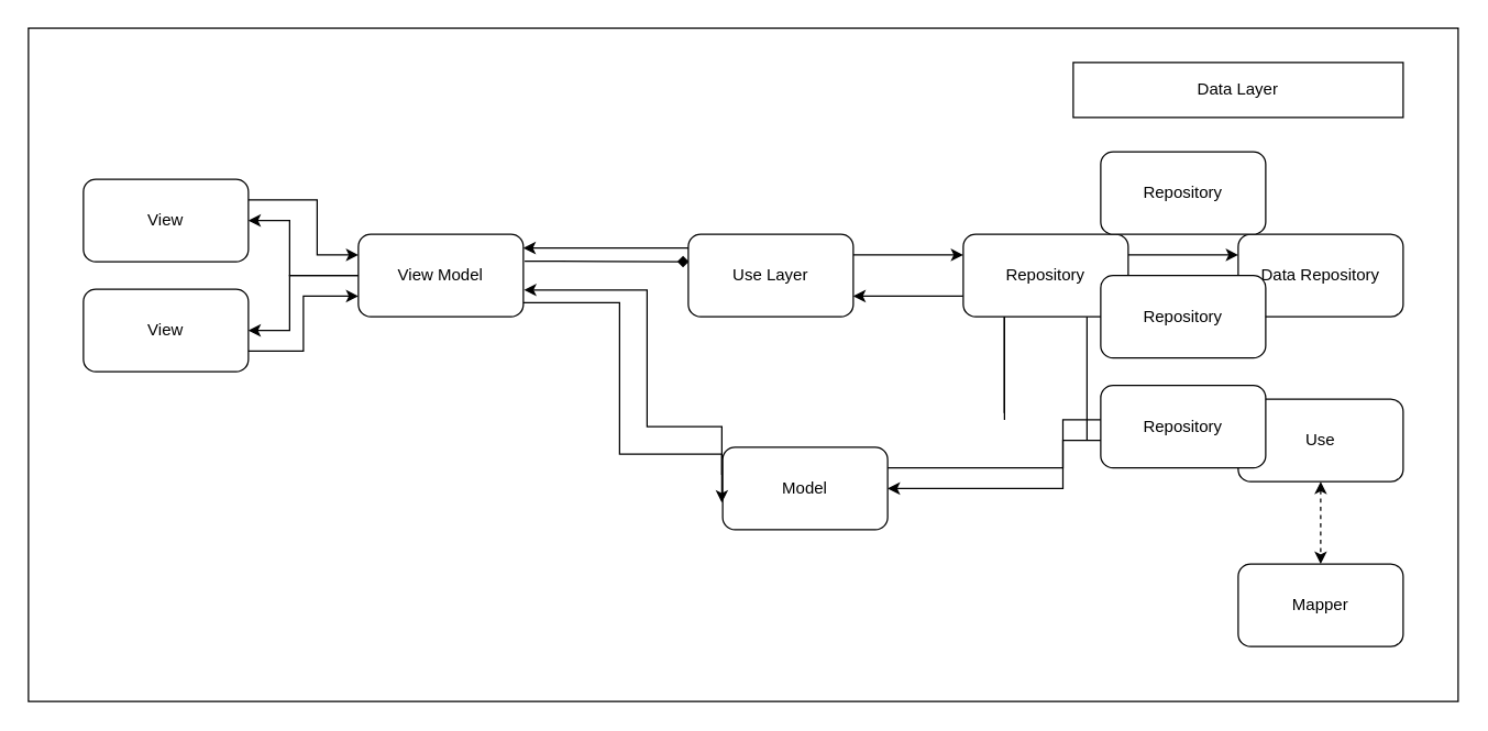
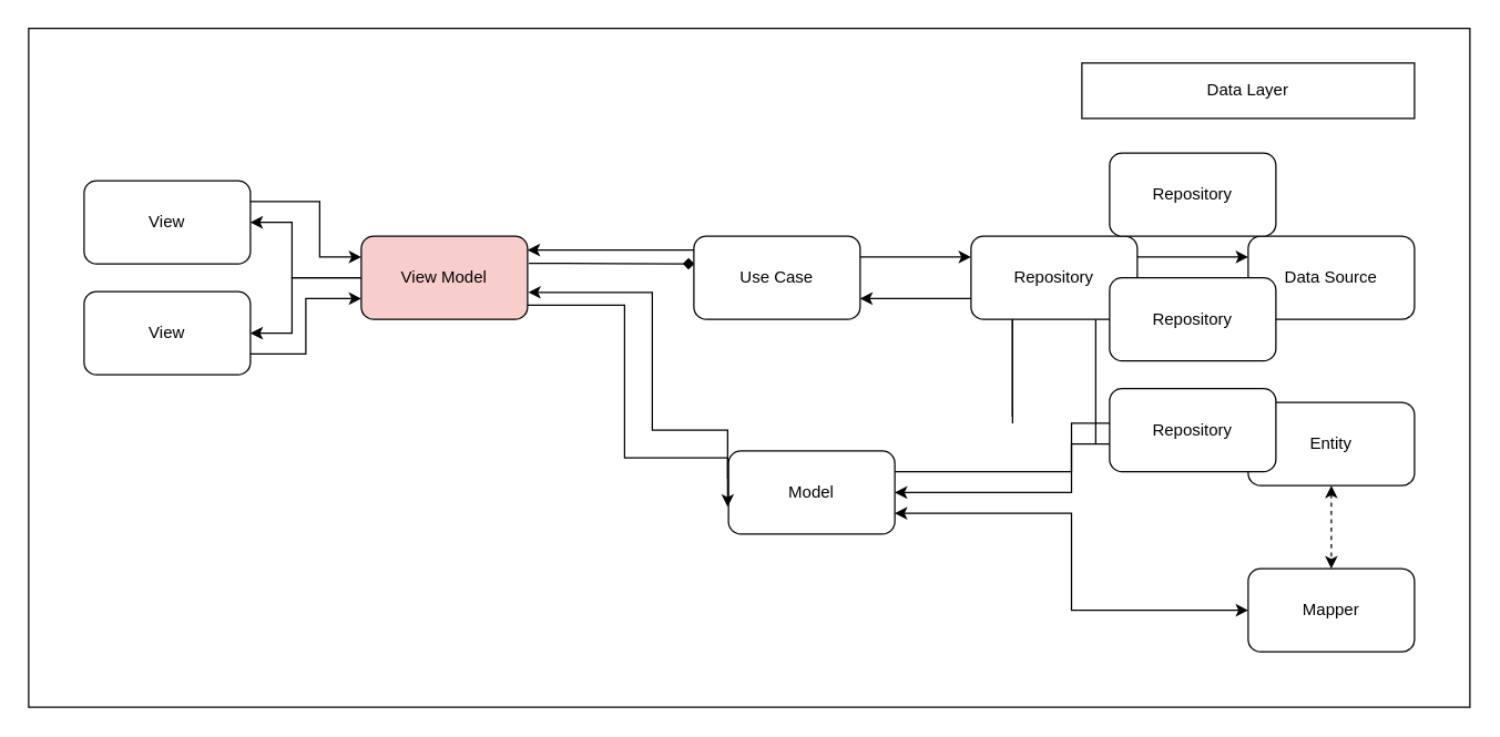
  <mxCell id="0" />
  <mxCell id="1" parent="0" />
  <mxCell id="2" value="" style="rounded=0;whiteSpace=wrap;html=1;" vertex="1" parent="1"><mxGeometry x="20" y="20" width="1040" height="490" as="geometry" /></mxCell>
  <mxCell id="3" style="edgeStyle=orthogonalEdgeStyle;rounded=0;orthogonalLoop=1;jettySize=auto;html=1;exitX=1;exitY=0.25;exitDx=0;exitDy=0;entryX=0;entryY=0.25;entryDx=0;entryDy=0;" edge="1" parent="1" source="4" target="8"><mxGeometry relative="1" as="geometry"><Array as="points"><mxPoint x="230" y="145" /><mxPoint x="230" y="185" /></Array></mxGeometry></mxCell>
  <mxCell id="4" value="View" style="rounded=1;whiteSpace=wrap;html=1;" vertex="1" parent="1"><mxGeometry x="60" y="130" width="120" height="60" as="geometry" /></mxCell>
  <mxCell id="5" style="edgeStyle=orthogonalEdgeStyle;rounded=0;orthogonalLoop=1;jettySize=auto;html=1;exitX=0;exitY=0.5;exitDx=0;exitDy=0;entryX=1;entryY=0.5;entryDx=0;entryDy=0;" edge="1" parent="1" source="8" target="4"><mxGeometry relative="1" as="geometry"><Array as="points"><mxPoint x="210" y="200" /><mxPoint x="210" y="160" /></Array></mxGeometry></mxCell>
  <mxCell id="6" style="edgeStyle=orthogonalEdgeStyle;rounded=0;orthogonalLoop=1;jettySize=auto;html=1;exitX=0;exitY=0.5;exitDx=0;exitDy=0;entryX=1;entryY=0.5;entryDx=0;entryDy=0;" edge="1" parent="1" source="8" target="20"><mxGeometry relative="1" as="geometry"><Array as="points"><mxPoint x="210" y="200" /><mxPoint x="210" y="240" /></Array></mxGeometry></mxCell>
  <mxCell id="7" style="edgeStyle=orthogonalEdgeStyle;rounded=0;orthogonalLoop=1;jettySize=auto;html=1;exitX=1.008;exitY=0.328;exitDx=0;exitDy=0;entryX=0.003;entryY=0.333;entryDx=0;entryDy=0;exitPerimeter=0;entryPerimeter=0;endArrow=diamond;" edge="1" parent="1" source="8" target="11"><mxGeometry relative="1" as="geometry" /></mxCell>
- <mxCell id="8" value="View Model" style="rounded=1;whiteSpace=wrap;html=1;" vertex="1" parent="1"><mxGeometry x="260" y="170" width="120" height="60" as="geometry" /></mxCell>
+ <mxCell id="8" value="View Model" style="rounded=1;whiteSpace=wrap;html=1;fillColor=#f8cecc;" vertex="1" parent="1"><mxGeometry x="260" y="170" width="120" height="60" as="geometry" /></mxCell>
  <mxCell id="9" style="edgeStyle=orthogonalEdgeStyle;rounded=0;orthogonalLoop=1;jettySize=auto;html=1;exitX=0.003;exitY=0.19;exitDx=0;exitDy=0;exitPerimeter=0;" edge="1" parent="1" source="11"><mxGeometry relative="1" as="geometry"><mxPoint x="380" y="180" as="targetPoint" /><Array as="points"><mxPoint x="500" y="180" /><mxPoint x="380" y="180" /></Array></mxGeometry></mxCell>
  <mxCell id="10" style="edgeStyle=orthogonalEdgeStyle;rounded=0;orthogonalLoop=1;jettySize=auto;html=1;exitX=1;exitY=0.25;exitDx=0;exitDy=0;entryX=0;entryY=0.25;entryDx=0;entryDy=0;" edge="1" parent="1" source="11" target="15"><mxGeometry relative="1" as="geometry" /></mxCell>
- <mxCell id="11" value="Use Layer" style="rounded=1;whiteSpace=wrap;html=1;" vertex="1" parent="1"><mxGeometry x="500" y="170" width="120" height="60" as="geometry" /></mxCell>
+ <mxCell id="11" value="Use Case" style="rounded=1;whiteSpace=wrap;html=1;" vertex="1" parent="1"><mxGeometry x="500" y="170" width="120" height="60" as="geometry" /></mxCell>
  <mxCell id="12" style="edgeStyle=orthogonalEdgeStyle;rounded=0;orthogonalLoop=1;jettySize=auto;html=1;exitX=1;exitY=0.25;exitDx=0;exitDy=0;entryX=0;entryY=0.25;entryDx=0;entryDy=0;" edge="1" parent="1" source="15" target="27"><mxGeometry relative="1" as="geometry" /></mxCell>
  <mxCell id="13" style="edgeStyle=orthogonalEdgeStyle;rounded=0;orthogonalLoop=1;jettySize=auto;html=1;exitX=0;exitY=0.75;exitDx=0;exitDy=0;entryX=1;entryY=0.75;entryDx=0;entryDy=0;" edge="1" parent="1" source="15" target="11"><mxGeometry relative="1" as="geometry" /></mxCell>
  <mxCell id="14" style="edgeStyle=orthogonalEdgeStyle;rounded=0;orthogonalLoop=1;jettySize=auto;html=1;exitX=0.25;exitY=1;exitDx=0;exitDy=0;endArrow=none;endFill=0;strokeWidth=1;" edge="1" parent="1" source="15"><mxGeometry relative="1" as="geometry"><mxPoint x="730" y="300" as="targetPoint" /></mxGeometry></mxCell>
  <mxCell id="15" value="Repository" style="rounded=1;whiteSpace=wrap;html=1;" vertex="1" parent="1"><mxGeometry x="700" y="170" width="120" height="60" as="geometry" /></mxCell>
  <mxCell id="16" style="edgeStyle=orthogonalEdgeStyle;rounded=0;orthogonalLoop=1;jettySize=auto;html=1;entryX=1.004;entryY=0.675;entryDx=0;entryDy=0;entryPerimeter=0;exitX=-0.005;exitY=0.336;exitDx=0;exitDy=0;exitPerimeter=0;" edge="1" parent="1" source="18" target="8"><mxGeometry relative="1" as="geometry"><mxPoint x="490" y="310" as="sourcePoint" /><mxPoint x="430" y="210" as="targetPoint" /><Array as="points"><mxPoint x="470" y="310" /><mxPoint x="470" y="211" /></Array></mxGeometry></mxCell>
  <mxCell id="17" style="edgeStyle=orthogonalEdgeStyle;rounded=0;orthogonalLoop=1;jettySize=auto;html=1;exitX=1;exitY=0.25;exitDx=0;exitDy=0;entryX=0;entryY=0.25;entryDx=0;entryDy=0;" edge="1" parent="1" source="18" target="25"><mxGeometry relative="1" as="geometry" /></mxCell>
  <mxCell id="18" value="Model" style="rounded=1;whiteSpace=wrap;html=1;" vertex="1" parent="1"><mxGeometry x="525" y="325" width="120" height="60" as="geometry" /></mxCell>
  <mxCell id="19" style="edgeStyle=orthogonalEdgeStyle;rounded=0;orthogonalLoop=1;jettySize=auto;html=1;exitX=1;exitY=0.75;exitDx=0;exitDy=0;entryX=0;entryY=0.75;entryDx=0;entryDy=0;" edge="1" parent="1" source="20" target="8"><mxGeometry relative="1" as="geometry" /></mxCell>
  <mxCell id="20" value="View" style="rounded=1;whiteSpace=wrap;html=1;" vertex="1" parent="1"><mxGeometry x="60" y="210" width="120" height="60" as="geometry" /></mxCell>
+ <mxCell id="21" style="edgeStyle=orthogonalEdgeStyle;rounded=0;orthogonalLoop=1;jettySize=auto;html=1;exitX=0;exitY=0.5;exitDx=0;exitDy=0;entryX=1;entryY=0.75;entryDx=0;entryDy=0;endArrow=classic;endFill=1;startArrow=classic;startFill=1;" edge="1" parent="1" source="22" target="18"><mxGeometry relative="1" as="geometry" /></mxCell>
  <mxCell id="22" value="Mapper" style="rounded=1;whiteSpace=wrap;html=1;" vertex="1" parent="1"><mxGeometry x="900" y="410" width="120" height="60" as="geometry" /></mxCell>
  <mxCell id="23" style="edgeStyle=orthogonalEdgeStyle;rounded=0;orthogonalLoop=1;jettySize=auto;html=1;exitX=0;exitY=0.5;exitDx=0;exitDy=0;entryX=1;entryY=0.5;entryDx=0;entryDy=0;" edge="1" parent="1" source="25" target="18"><mxGeometry relative="1" as="geometry" /></mxCell>
  <mxCell id="24" style="edgeStyle=orthogonalEdgeStyle;rounded=0;orthogonalLoop=1;jettySize=auto;html=1;exitX=0.5;exitY=1;exitDx=0;exitDy=0;entryX=0.5;entryY=0;entryDx=0;entryDy=0;endArrow=classic;endFill=1;startArrow=classic;startFill=1;dashed=1;" edge="1" parent="1" source="25" target="22"><mxGeometry relative="1" as="geometry" /></mxCell>
- <mxCell id="25" value="Use" style="rounded=1;whiteSpace=wrap;html=1;" vertex="1" parent="1"><mxGeometry x="900" y="290" width="120" height="60" as="geometry" /></mxCell>
+ <mxCell id="25" value="Entity" style="rounded=1;whiteSpace=wrap;html=1;" vertex="1" parent="1"><mxGeometry x="900" y="290" width="120" height="60" as="geometry" /></mxCell>
  <mxCell id="26" style="edgeStyle=orthogonalEdgeStyle;rounded=0;orthogonalLoop=1;jettySize=auto;html=1;exitX=0;exitY=0.75;exitDx=0;exitDy=0;entryX=1;entryY=0.75;entryDx=0;entryDy=0;" edge="1" parent="1" source="27" target="15"><mxGeometry relative="1" as="geometry" /></mxCell>
- <mxCell id="27" value="Data Repository" style="rounded=1;whiteSpace=wrap;html=1;" vertex="1" parent="1"><mxGeometry x="900" y="170" width="120" height="60" as="geometry" /></mxCell>
+ <mxCell id="27" value="Data Source" style="rounded=1;whiteSpace=wrap;html=1;" vertex="1" parent="1"><mxGeometry x="900" y="170" width="120" height="60" as="geometry" /></mxCell>
  <mxCell id="28" style="edgeStyle=orthogonalEdgeStyle;rounded=0;orthogonalLoop=1;jettySize=auto;html=1;exitX=0.75;exitY=1;exitDx=0;exitDy=0;endArrow=none;endFill=0;strokeWidth=1;" edge="1" parent="1" source="15"><mxGeometry relative="1" as="geometry"><mxPoint x="740" y="240" as="sourcePoint" /><mxPoint x="790" y="320" as="targetPoint" /></mxGeometry></mxCell>
  <mxCell id="29" style="edgeStyle=orthogonalEdgeStyle;rounded=0;orthogonalLoop=1;jettySize=auto;html=1;exitX=0.25;exitY=1;exitDx=0;exitDy=0;endArrow=none;endFill=0;strokeWidth=1;" edge="1" parent="1" source="15"><mxGeometry relative="1" as="geometry"><mxPoint x="730" y="230" as="sourcePoint" /><mxPoint x="730" y="305" as="targetPoint" /></mxGeometry></mxCell>
  <mxCell id="30" style="edgeStyle=orthogonalEdgeStyle;rounded=0;orthogonalLoop=1;jettySize=auto;html=1;exitX=0.25;exitY=1;exitDx=0;exitDy=0;endArrow=none;endFill=0;strokeWidth=1;" edge="1" parent="1" source="15"><mxGeometry relative="1" as="geometry"><mxPoint x="730" y="230" as="sourcePoint" /><mxPoint x="730" y="300" as="targetPoint" /></mxGeometry></mxCell>
  <mxCell id="31" style="edgeStyle=orthogonalEdgeStyle;rounded=0;orthogonalLoop=1;jettySize=auto;html=1;strokeWidth=1;startArrow=none;startFill=0;endArrow=classic;endFill=1;exitX=1;exitY=0.83;exitDx=0;exitDy=0;exitPerimeter=0;entryX=-0.005;entryY=0.673;entryDx=0;entryDy=0;entryPerimeter=0;" edge="1" parent="1" source="8" target="18"><mxGeometry relative="1" as="geometry"><mxPoint x="410" y="250" as="sourcePoint" /><mxPoint x="480" y="330" as="targetPoint" /><Array as="points"><mxPoint x="450" y="220" /><mxPoint x="450" y="330" /></Array></mxGeometry></mxCell>
  <mxCell id="32" value="Data Layer" style="rounded=0;whiteSpace=wrap;html=1;" vertex="1" parent="1"><mxGeometry x="780" y="45" width="240" height="40" as="geometry" /></mxCell>
  <mxCell id="33" value="Repository" style="rounded=1;whiteSpace=wrap;html=1;" vertex="1" parent="1"><mxGeometry x="800" y="110" width="120" height="60" as="geometry" /></mxCell>
  <mxCell id="34" value="Repository" style="rounded=1;whiteSpace=wrap;html=1;" vertex="1" parent="1"><mxGeometry x="800" y="200" width="120" height="60" as="geometry" /></mxCell>
  <mxCell id="35" value="Repository" style="rounded=1;whiteSpace=wrap;html=1;" vertex="1" parent="1"><mxGeometry x="800" y="280" width="120" height="60" as="geometry" /></mxCell>
